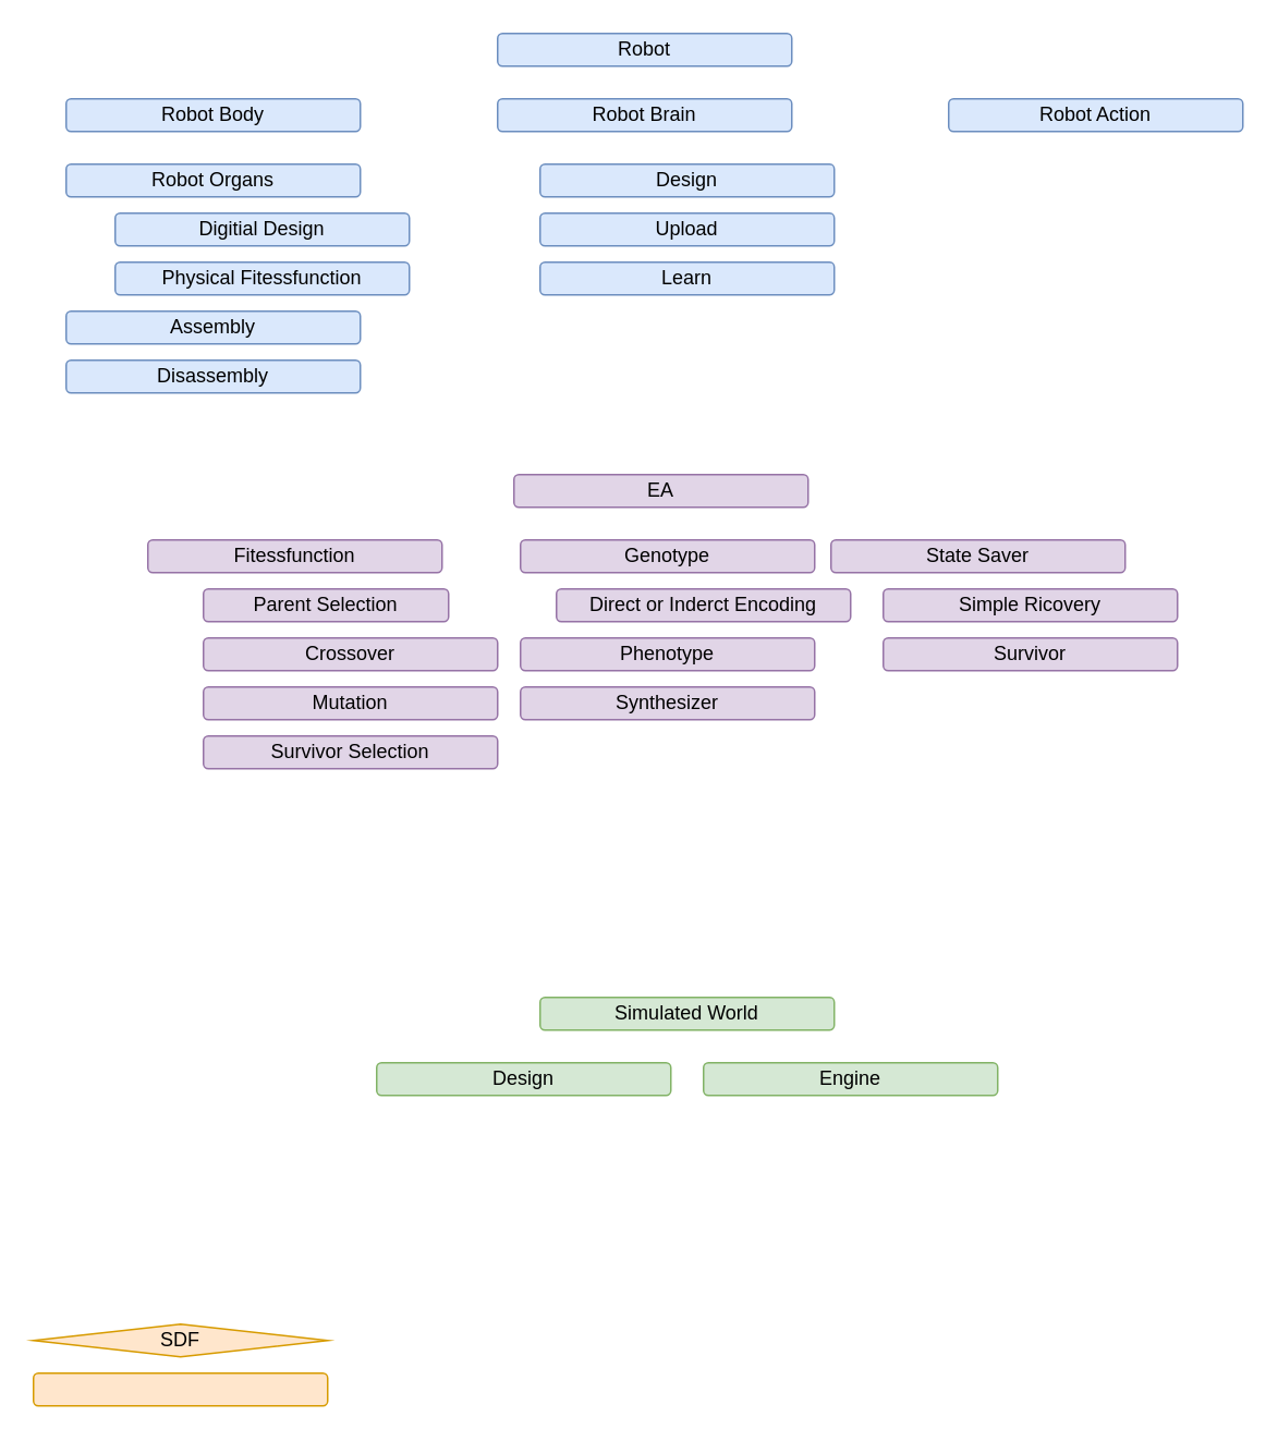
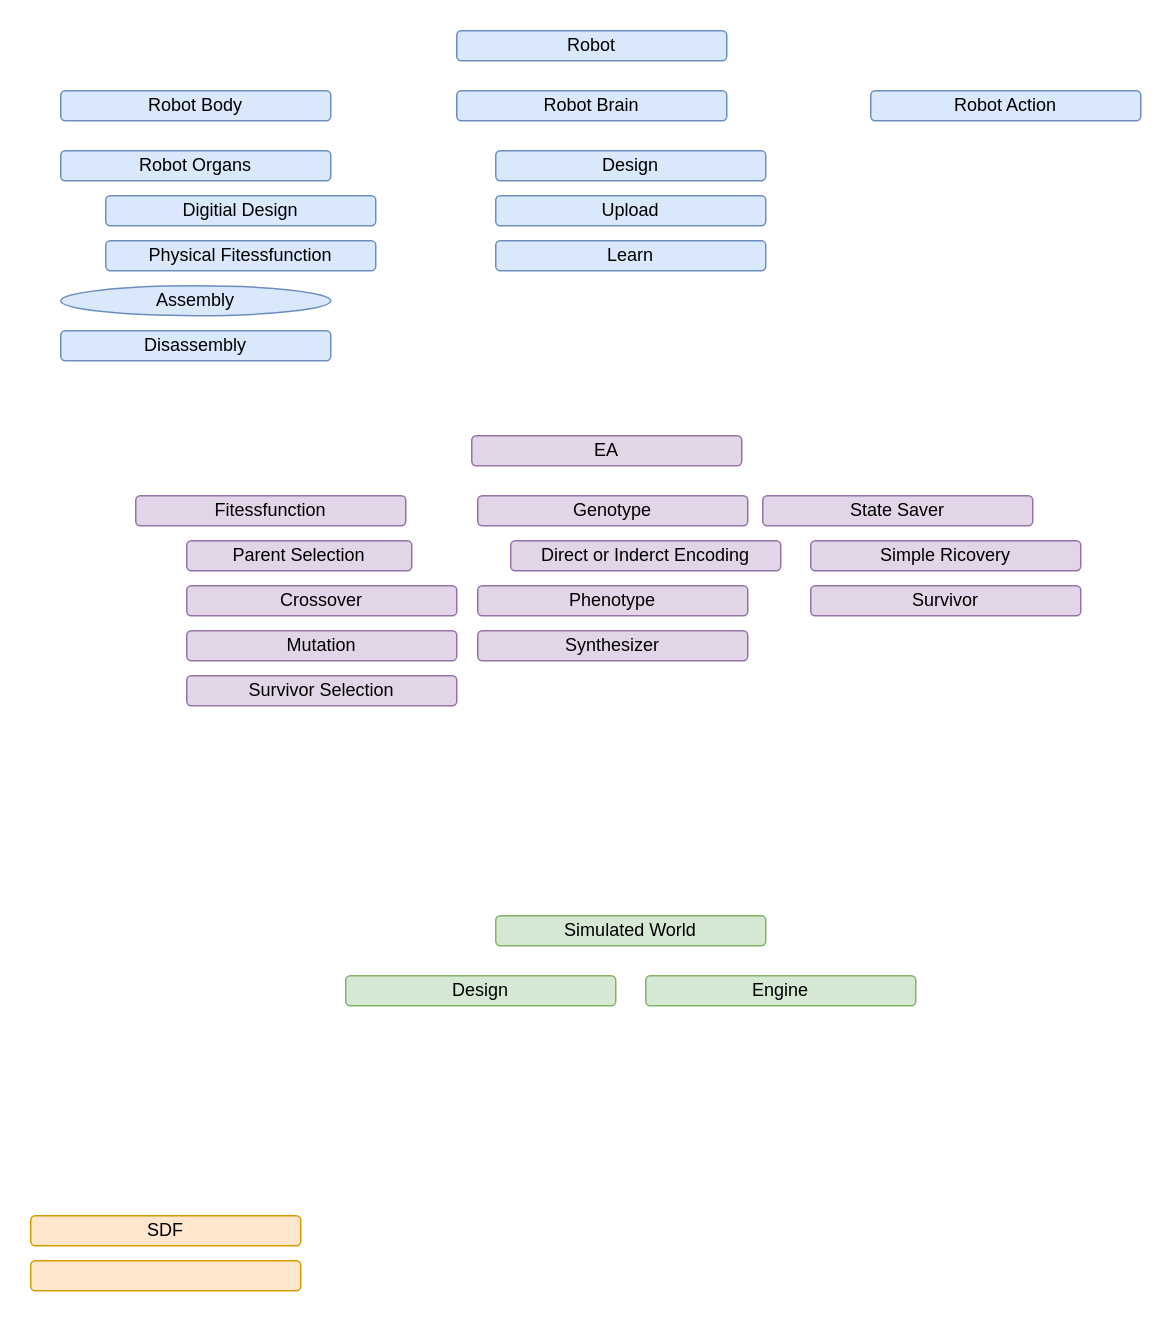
  <mxCell id="0" />
  <mxCell id="1" parent="0" />
  <mxCell id="2" value="Robot Body" style="rounded=1;whiteSpace=wrap;html=1;fillColor=#dae8fc;strokeColor=#6c8ebf;" parent="1" vertex="1"><mxGeometry x="40" y="60" width="180" height="20" as="geometry" /></mxCell>
  <mxCell id="3" value="&lt;div&gt;Robot Brain&lt;/div&gt;" style="rounded=1;whiteSpace=wrap;html=1;fillColor=#dae8fc;strokeColor=#6c8ebf;" parent="1" vertex="1"><mxGeometry x="304" y="60" width="180" height="20" as="geometry" /></mxCell>
  <mxCell id="4" value="Robot " style="rounded=1;whiteSpace=wrap;html=1;fillColor=#dae8fc;strokeColor=#6c8ebf;" parent="1" vertex="1"><mxGeometry x="304" y="20" width="180" height="20" as="geometry" /></mxCell>
  <mxCell id="5" value="Learn" style="rounded=1;whiteSpace=wrap;html=1;fillColor=#dae8fc;strokeColor=#6c8ebf;" parent="1" vertex="1"><mxGeometry x="330" y="160" width="180" height="20" as="geometry" /></mxCell>
- <mxCell id="6" value="&lt;div&gt;Assembly&lt;/div&gt;" style="rounded=1;whiteSpace=wrap;html=1;fillColor=#dae8fc;strokeColor=#6c8ebf;" parent="1" vertex="1"><mxGeometry x="40" y="190" width="180" height="20" as="geometry" /></mxCell>
+ <mxCell id="6" value="&lt;div&gt;Assembly&lt;/div&gt;" style="ellipse;whiteSpace=wrap;html=1;fillColor=#dae8fc;strokeColor=#6c8ebf;" parent="1" vertex="1"><mxGeometry x="40" y="190" width="180" height="20" as="geometry" /></mxCell>
  <mxCell id="7" value="Robot Organs" style="rounded=1;whiteSpace=wrap;html=1;fillColor=#dae8fc;strokeColor=#6c8ebf;" parent="1" vertex="1"><mxGeometry x="40" y="100" width="180" height="20" as="geometry" /></mxCell>
  <mxCell id="8" value="Disassembly" style="rounded=1;whiteSpace=wrap;html=1;fillColor=#dae8fc;strokeColor=#6c8ebf;" parent="1" vertex="1"><mxGeometry x="40" y="220" width="180" height="20" as="geometry" /></mxCell>
  <mxCell id="9" value="Robot Action" style="rounded=1;whiteSpace=wrap;html=1;fillColor=#dae8fc;strokeColor=#6c8ebf;" parent="1" vertex="1"><mxGeometry x="580" y="60" width="180" height="20" as="geometry" /></mxCell>
  <mxCell id="10" value="Simulated World" style="rounded=1;whiteSpace=wrap;html=1;fillColor=#d5e8d4;strokeColor=#82b366;" parent="1" vertex="1"><mxGeometry x="330" y="610" width="180" height="20" as="geometry" /></mxCell>
  <mxCell id="11" value="&lt;div&gt;Digitial Design&lt;/div&gt;" style="rounded=1;whiteSpace=wrap;html=1;fillColor=#dae8fc;strokeColor=#6c8ebf;" parent="1" vertex="1"><mxGeometry x="70" y="130" width="180" height="20" as="geometry" /></mxCell>
  <mxCell id="12" value="Physical Fitessfunction" style="rounded=1;whiteSpace=wrap;html=1;fillColor=#dae8fc;strokeColor=#6c8ebf;" parent="1" vertex="1"><mxGeometry x="70" y="160" width="180" height="20" as="geometry" /></mxCell>
  <mxCell id="13" value="Design" style="rounded=1;whiteSpace=wrap;html=1;fillColor=#dae8fc;strokeColor=#6c8ebf;" parent="1" vertex="1"><mxGeometry x="330" y="100" width="180" height="20" as="geometry" /></mxCell>
  <mxCell id="14" value="Upload" style="rounded=1;whiteSpace=wrap;html=1;fillColor=#dae8fc;strokeColor=#6c8ebf;" parent="1" vertex="1"><mxGeometry x="330" y="130" width="180" height="20" as="geometry" /></mxCell>
  <mxCell id="15" value="EA" style="rounded=1;whiteSpace=wrap;html=1;fillColor=#e1d5e7;strokeColor=#9673a6;" parent="1" vertex="1"><mxGeometry x="314" y="290" width="180" height="20" as="geometry" /></mxCell>
  <mxCell id="16" value="Genotype" style="rounded=1;whiteSpace=wrap;html=1;fillColor=#e1d5e7;strokeColor=#9673a6;" parent="1" vertex="1"><mxGeometry x="318" y="330" width="180" height="20" as="geometry" /></mxCell>
  <mxCell id="17" value="Phenotype" style="rounded=1;whiteSpace=wrap;html=1;fillColor=#e1d5e7;strokeColor=#9673a6;" parent="1" vertex="1"><mxGeometry x="318" y="390" width="180" height="20" as="geometry" /></mxCell>
  <mxCell id="18" value="Synthesizer" style="rounded=1;whiteSpace=wrap;html=1;fillColor=#e1d5e7;strokeColor=#9673a6;" parent="1" vertex="1"><mxGeometry x="318" y="420" width="180" height="20" as="geometry" /></mxCell>
  <mxCell id="19" value="Fitessfunction" style="rounded=1;whiteSpace=wrap;html=1;fillColor=#e1d5e7;strokeColor=#9673a6;" parent="1" vertex="1"><mxGeometry x="90" y="330" width="180" height="20" as="geometry" /></mxCell>
  <mxCell id="20" value="Parent Selection" style="rounded=1;whiteSpace=wrap;html=1;fillColor=#e1d5e7;strokeColor=#9673a6;" parent="1" vertex="1"><mxGeometry x="124" y="360" width="150" height="20" as="geometry" /></mxCell>
  <mxCell id="21" value="Crossover" style="rounded=1;whiteSpace=wrap;html=1;fillColor=#e1d5e7;strokeColor=#9673a6;" parent="1" vertex="1"><mxGeometry x="124" y="390" width="180" height="20" as="geometry" /></mxCell>
  <mxCell id="22" value="Mutation" style="rounded=1;whiteSpace=wrap;html=1;fillColor=#e1d5e7;strokeColor=#9673a6;" parent="1" vertex="1"><mxGeometry x="124" y="420" width="180" height="20" as="geometry" /></mxCell>
  <mxCell id="23" value="Survivor Selection" style="rounded=1;whiteSpace=wrap;html=1;fillColor=#e1d5e7;strokeColor=#9673a6;" parent="1" vertex="1"><mxGeometry x="124" y="450" width="180" height="20" as="geometry" /></mxCell>
  <mxCell id="24" value="State Saver" style="rounded=1;whiteSpace=wrap;html=1;fillColor=#e1d5e7;strokeColor=#9673a6;" parent="1" vertex="1"><mxGeometry x="508" y="330" width="180" height="20" as="geometry" /></mxCell>
  <mxCell id="25" value="Simple Ricovery" style="rounded=1;whiteSpace=wrap;html=1;fillColor=#e1d5e7;strokeColor=#9673a6;" parent="1" vertex="1"><mxGeometry x="540" y="360" width="180" height="20" as="geometry" /></mxCell>
  <mxCell id="26" value="Survivor" style="rounded=1;whiteSpace=wrap;html=1;fillColor=#e1d5e7;strokeColor=#9673a6;" parent="1" vertex="1"><mxGeometry x="540" y="390" width="180" height="20" as="geometry" /></mxCell>
  <mxCell id="27" value="Design" style="rounded=1;whiteSpace=wrap;html=1;fillColor=#d5e8d4;strokeColor=#82b366;" parent="1" vertex="1"><mxGeometry x="230" y="650" width="180" height="20" as="geometry" /></mxCell>
  <mxCell id="28" value="Engine" style="rounded=1;whiteSpace=wrap;html=1;fillColor=#d5e8d4;strokeColor=#82b366;" parent="1" vertex="1"><mxGeometry x="430" y="650" width="180" height="20" as="geometry" /></mxCell>
  <mxCell id="29" value="Direct or Inderct Encoding" style="rounded=1;whiteSpace=wrap;html=1;fillColor=#e1d5e7;strokeColor=#9673a6;" parent="1" vertex="1"><mxGeometry x="340" y="360" width="180" height="20" as="geometry" /></mxCell>
- <mxCell id="30" value="SDF" style="rhombus;whiteSpace=wrap;html=1;fillColor=#ffe6cc;strokeColor=#d79b00;" parent="1" vertex="1"><mxGeometry x="20" y="810" width="180" height="20" as="geometry" /></mxCell>
+ <mxCell id="30" value="SDF" style="rounded=1;whiteSpace=wrap;html=1;fillColor=#ffe6cc;strokeColor=#d79b00;" parent="1" vertex="1"><mxGeometry x="20" y="810" width="180" height="20" as="geometry" /></mxCell>
  <mxCell id="31" value="" style="rounded=1;whiteSpace=wrap;html=1;fillColor=#ffe6cc;strokeColor=#d79b00;" parent="1" vertex="1"><mxGeometry x="20" y="840" width="180" height="20" as="geometry" /></mxCell>
